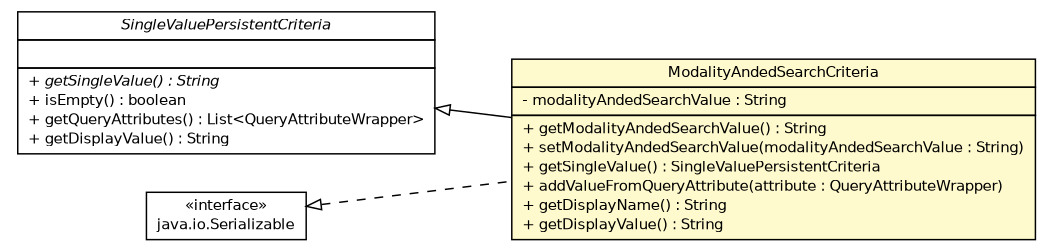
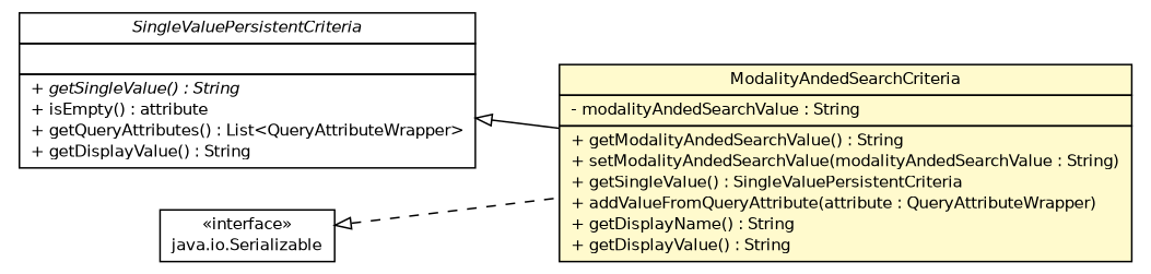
  digraph {
    rankdir=LR
    node [fontcolor=black fontname=Helvetica fontsize=10.0 shape=plaintext]
    edge [arrowtail=empty dir=back fontname=Helvetica fontsize=10 headport=p labelfontname=Helvetica labelfontsize=10 tailport=p]
    n1 [label=<<table border="0" cellborder="1" cellspacing="0" cellpadding="2" port="p" bgcolor="lemonChiffon" href="./ModalityAndedSearchCriteria.html"> 		<tr><td><table border="0" cellspacing="0" cellpadding="1"> 			<tr><td> ModalityAndedSearchCriteria </td></tr> 		</table></td></tr> 		<tr><td><table border="0" cellspacing="0" cellpadding="1"> 			<tr><td align="left"> - modalityAndedSearchValue : String </td></tr> 		</table></td></tr> 		<tr><td><table border="0" cellspacing="0" cellpadding="1"> 			<tr><td align="left"> + getModalityAndedSearchValue() : String </td></tr> 			<tr><td align="left"> + setModalityAndedSearchValue(modalityAndedSearchValue : String) </td></tr> 			<tr><td align="left"> + getSingleValue() : SingleValuePersistentCriteria </td></tr> 			<tr><td align="left"> + addValueFromQueryAttribute(attribute : QueryAttributeWrapper) </td></tr> 			<tr><td align="left"> + getDisplayName() : String </td></tr> 			<tr><td align="left"> + getDisplayValue() : String </td></tr> 		</table></td></tr> 		</table>>]
-   n2 [label=<<table border="0" cellborder="1" cellspacing="0" cellpadding="2" port="p" href="./SingleValuePersistentCriteria.html"> 		<tr><td><table border="0" cellspacing="0" cellpadding="1"> 			<tr><td><font face="Helvetica-Oblique"> SingleValuePersistentCriteria </font></td></tr> 		</table></td></tr> 		<tr><td><table border="0" cellspacing="0" cellpadding="1"> 			<tr><td align="left">  </td></tr> 		</table></td></tr> 		<tr><td><table border="0" cellspacing="0" cellpadding="1"> 			<tr><td align="left"><font face="Helvetica-Oblique" point-size="10.0"> + getSingleValue() : String </font></td></tr> 			<tr><td align="left"> + isEmpty() : boolean </td></tr> 			<tr><td align="left"> + getQueryAttributes() : List&lt;QueryAttributeWrapper&gt; </td></tr> 			<tr><td align="left"> + getDisplayValue() : String </td></tr> 		</table></td></tr> 		</table>>]
+   n2 [label=<<table border="0" cellborder="1" cellspacing="0" cellpadding="2" port="p" href="./SingleValuePersistentCriteria.html"> 		<tr><td><table border="0" cellspacing="0" cellpadding="1"> 			<tr><td><font face="Helvetica-Oblique"> SingleValuePersistentCriteria </font></td></tr> 		</table></td></tr> 		<tr><td><table border="0" cellspacing="0" cellpadding="1"> 			<tr><td align="left">  </td></tr> 		</table></td></tr> 		<tr><td><table border="0" cellspacing="0" cellpadding="1"> 			<tr><td align="left"><font face="Helvetica-Oblique" point-size="10.0"> + getSingleValue() : String </font></td></tr> 			<tr><td align="left"> + isEmpty() : attribute </td></tr> 			<tr><td align="left"> + getQueryAttributes() : List&lt;QueryAttributeWrapper&gt; </td></tr> 			<tr><td align="left"> + getDisplayValue() : String </td></tr> 		</table></td></tr> 		</table>>]
    n3 [label=<<table border="0" cellborder="1" cellspacing="0" cellpadding="2" port="p" href="http://java.sun.com/j2se/1.4.2/docs/api/java/io/Serializable.html"> 		<tr><td><table border="0" cellspacing="0" cellpadding="1"> 			<tr><td> &laquo;interface&raquo; </td></tr> 			<tr><td> java.io.Serializable </td></tr> 		</table></td></tr> 		</table>>]
    n2 -> n1
    n3 -> n1 [style=dashed]
  }
